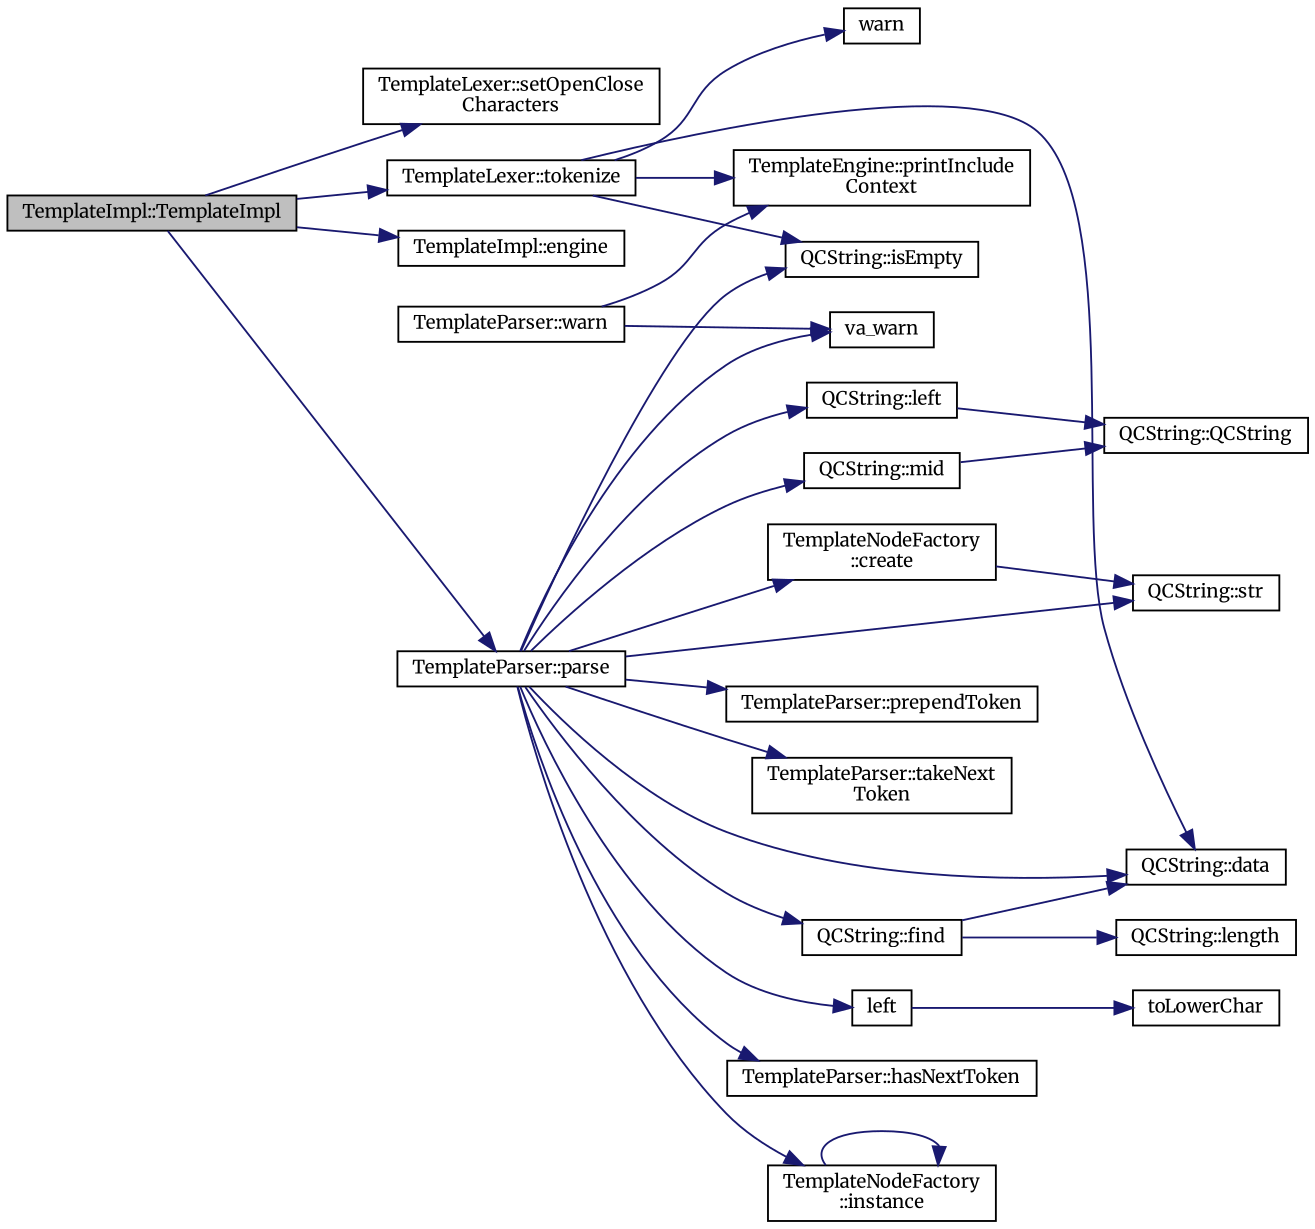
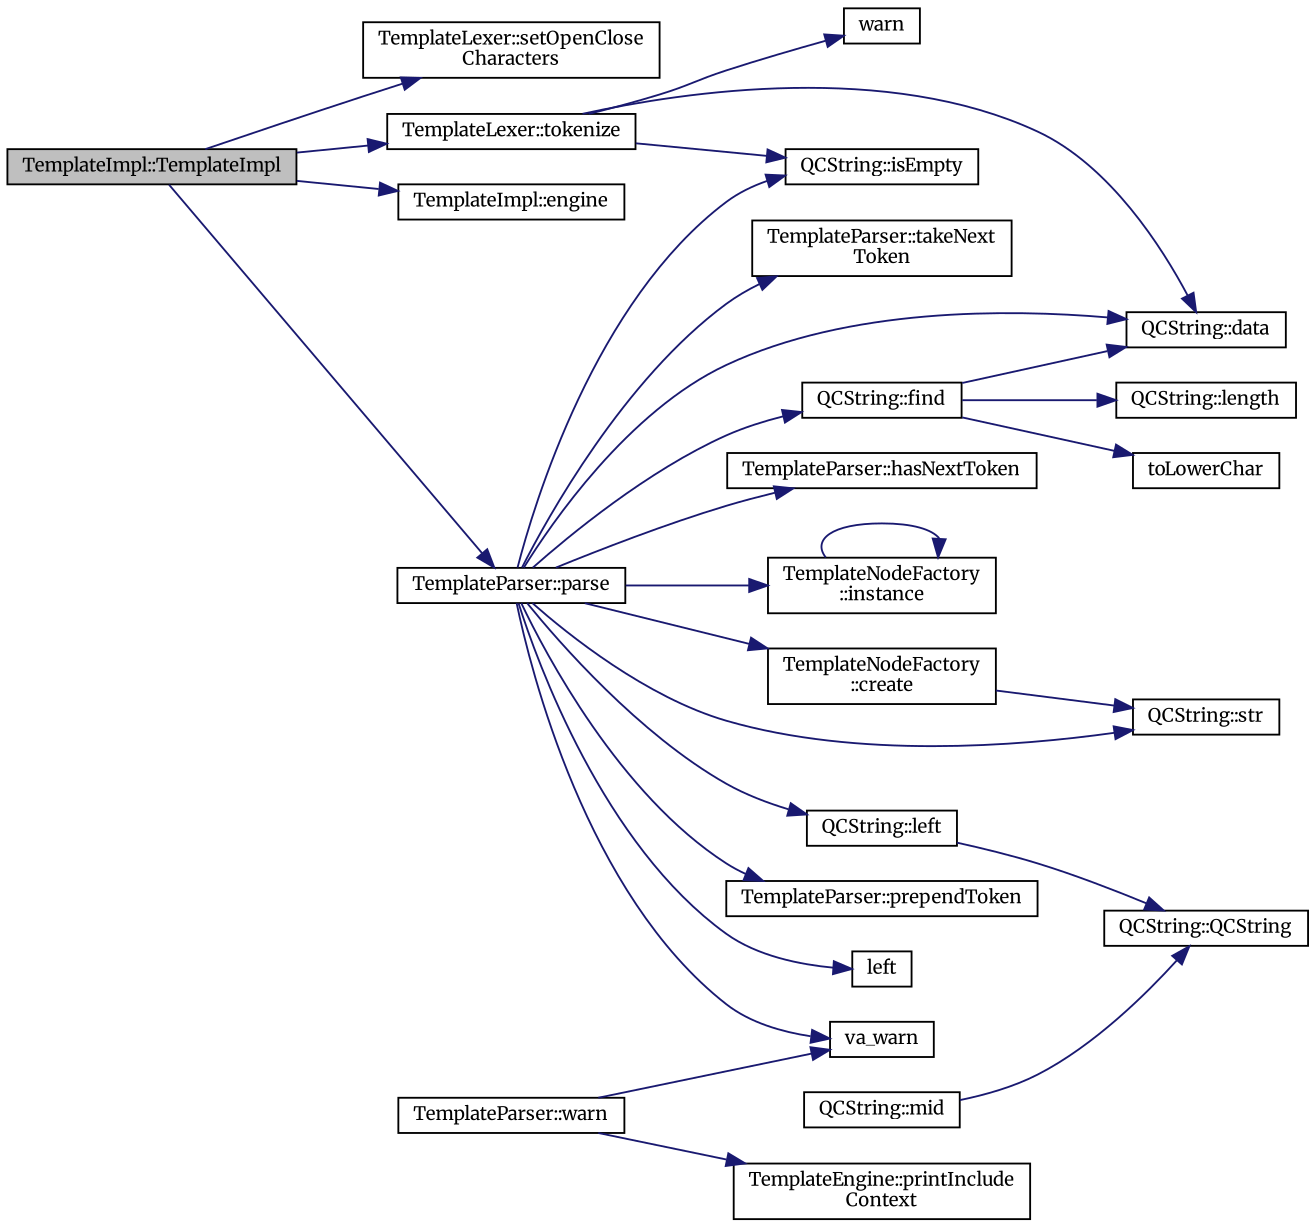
  digraph {
    fontname=Merriweather
    rankdir=LR
    node [color=black fillcolor=white fontname=Merriweather fontsize=10 shape=record style=filled]
    edge [color=midnightblue fontname=Merriweather fontsize=10 labelfontname=Helvetica labelfontsize=10 style=solid]
    n1 [fillcolor=grey75 fontcolor=black height=0.2 label="TemplateImpl::TemplateImpl" width=0.4]
    n2 [height=0.2 label="TemplateImpl::engine" width=0.4]
    n3 [height=0.2 label="TemplateParser::parse" width=0.4]
    n4 [height=0.2 label="TemplateLexer::setOpenClose\lCharacters" width=0.4]
    n5 [height=0.2 label="TemplateLexer::tokenize" width=0.4]
    n6 [height=0.2 label="TemplateNodeFactory\l::create" width=0.4]
    n7 [height=0.2 label="QCString::str" width=0.4]
    n8 [height=0.2 label="QCString::data" width=0.4]
    n9 [height=0.2 label="QCString::find" width=0.4]
    n10 [height=0.2 label="TemplateParser::hasNextToken" width=0.4]
    n11 [height=0.2 label="TemplateNodeFactory\l::instance" width=0.4]
    n12 [height=0.2 label="QCString::isEmpty" width=0.4]
    n13 [height=0.2 label="QCString::left" width=0.4]
    n14 [height=0.2 label="QCString::mid" width=0.4]
    n15 [height=0.2 label="TemplateParser::prependToken" width=0.4]
    n16 [height=0.2 label=left width=0.4]
    n17 [height=0.2 label="TemplateParser::takeNext\lToken" width=0.4]
    n18 [height=0.2 label=va_warn width=0.4]
    n19 [height=0.2 label="TemplateEngine::printInclude\lContext" width=0.4]
    n20 [height=0.2 label=warn width=0.4]
    n21 [height=0.2 label="QCString::length" width=0.4]
    n22 [height=0.2 label=toLowerChar width=0.4]
    n23 [height=0.2 label="QCString::QCString" width=0.4]
    n24 [height=0.2 label="TemplateParser::warn" width=0.4]
    n1 -> n2
    n1 -> n3
    n1 -> n4
    n1 -> n5
    n3 -> n6
    n3 -> n7
    n3 -> n8
    n3 -> n9
    n3 -> n10
    n3 -> n11
    n3 -> n12
    n3 -> n13
-   n3 -> n14
    n3 -> n15
    n3 -> n16
    n3 -> n17
    n3 -> n18
    n5 -> n8
    n5 -> n12
-   n5 -> n19
    n5 -> n20
    n6 -> n7
    n9 -> n8
    n9 -> n21
-   n16 -> n22
+   n9 -> n22
    n11 -> n11
    n13 -> n23
    n14 -> n23
    n24 -> n18
    n24 -> n19
  }
